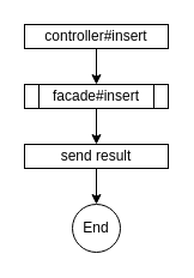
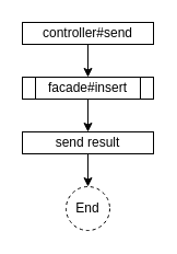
  <mxCell id="0" />
  <mxCell id="1" parent="0" />
  <mxCell id="2" style="edgeStyle=orthogonalEdgeStyle;rounded=0;orthogonalLoop=1;jettySize=auto;html=1;" edge="1" parent="1" source="3" target="5"><mxGeometry relative="1" as="geometry"><mxPoint x="80" y="70" as="targetPoint" /></mxGeometry></mxCell>
- <mxCell id="3" value="controller#insert" style="rounded=0;whiteSpace=wrap;html=1;" vertex="1" parent="1"><mxGeometry x="20" y="20" width="120" height="20" as="geometry" /></mxCell>
+ <mxCell id="3" value="controller#send" style="rounded=0;whiteSpace=wrap;html=1;" vertex="1" parent="1"><mxGeometry x="20" y="20" width="120" height="20" as="geometry" /></mxCell>
  <mxCell id="4" style="edgeStyle=orthogonalEdgeStyle;rounded=0;orthogonalLoop=1;jettySize=auto;html=1;entryX=0.5;entryY=0;entryDx=0;entryDy=0;" edge="1" parent="1" source="5" target="7"><mxGeometry relative="1" as="geometry" /></mxCell>
  <mxCell id="5" value="&lt;span&gt;facade#insert&lt;/span&gt;" style="shape=process;whiteSpace=wrap;html=1;backgroundOutline=1;" vertex="1" parent="1"><mxGeometry x="20" y="70" width="120" height="20" as="geometry" /></mxCell>
  <mxCell id="6" style="edgeStyle=orthogonalEdgeStyle;rounded=0;orthogonalLoop=1;jettySize=auto;html=1;entryX=0.5;entryY=0;entryDx=0;entryDy=0;" edge="1" parent="1" source="7" target="8"><mxGeometry relative="1" as="geometry"><mxPoint x="80" y="180" as="targetPoint" /></mxGeometry></mxCell>
  <mxCell id="7" value="send result" style="rounded=0;whiteSpace=wrap;html=1;" vertex="1" parent="1"><mxGeometry x="20" y="120" width="120" height="20" as="geometry" /></mxCell>
- <mxCell id="8" value="End" style="ellipse;whiteSpace=wrap;html=1;aspect=fixed;" vertex="1" parent="1"><mxGeometry x="60" y="170" width="40" height="40" as="geometry" /></mxCell>
+ <mxCell id="8" value="End" style="ellipse;whiteSpace=wrap;html=1;aspect=fixed;dashed=1;" vertex="1" parent="1"><mxGeometry x="60" y="170" width="40" height="40" as="geometry" /></mxCell>
